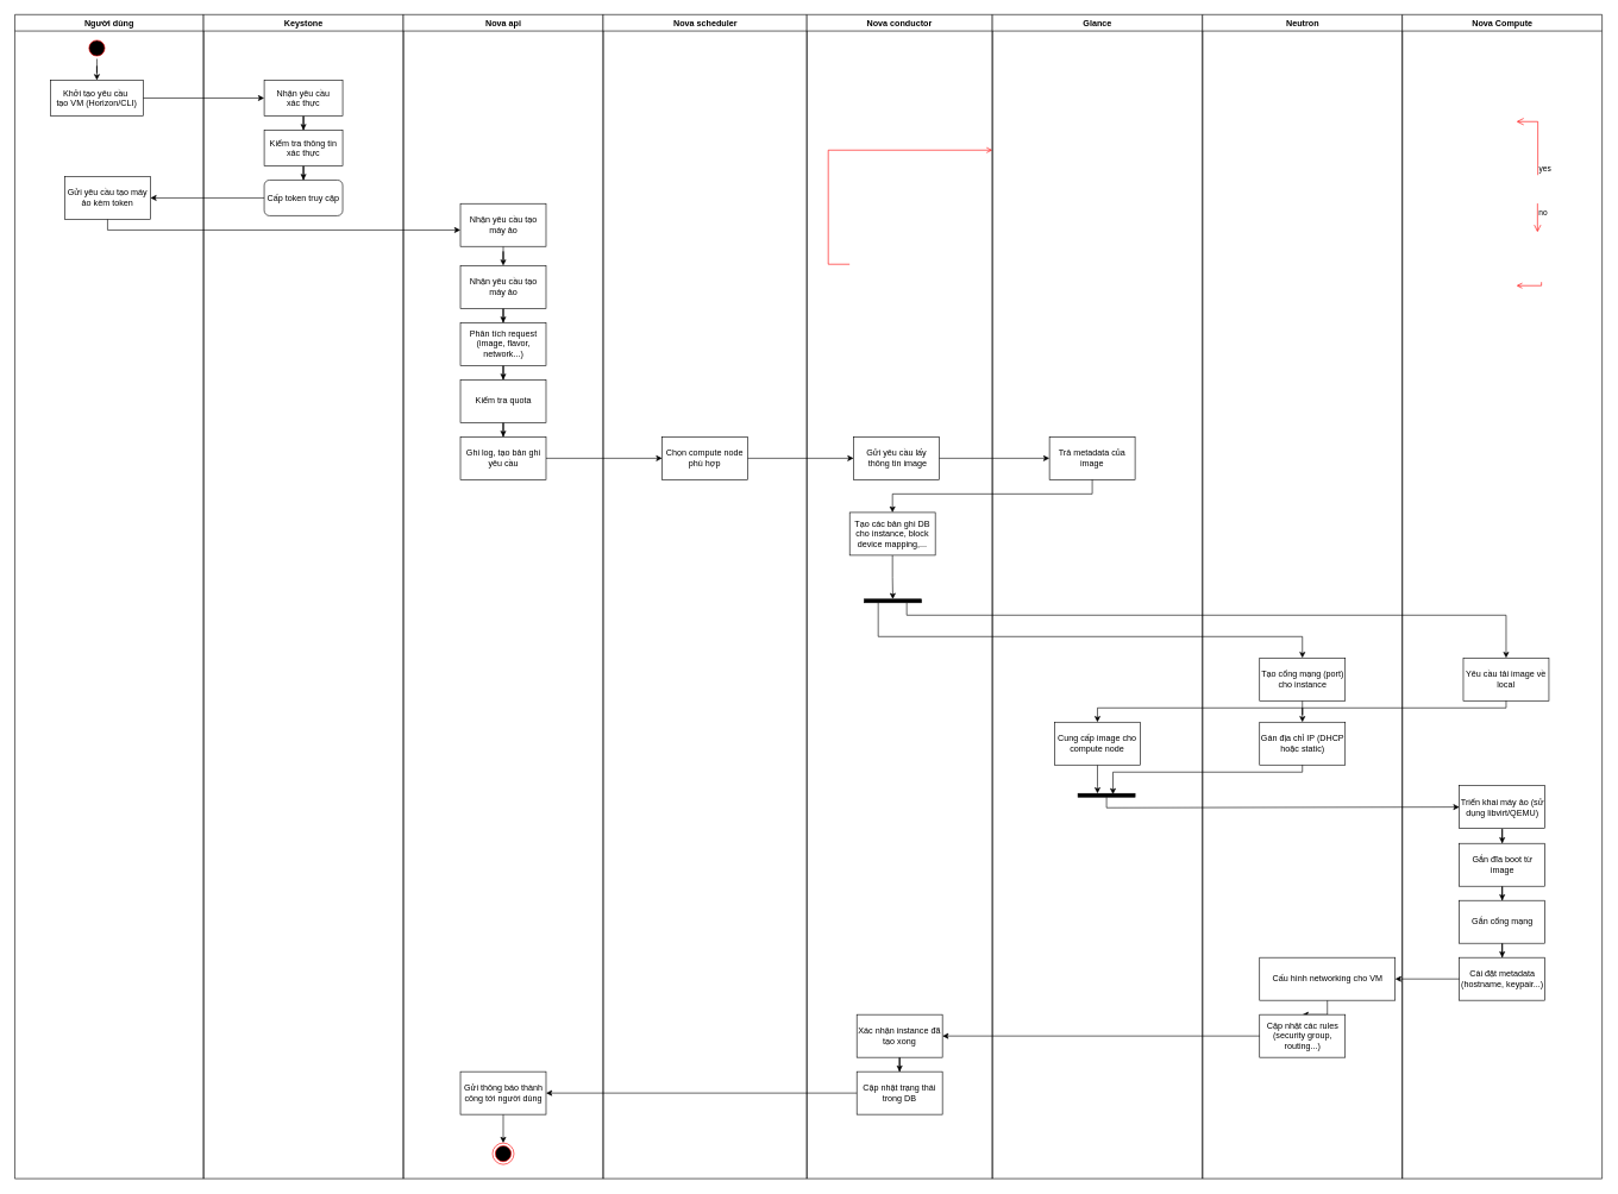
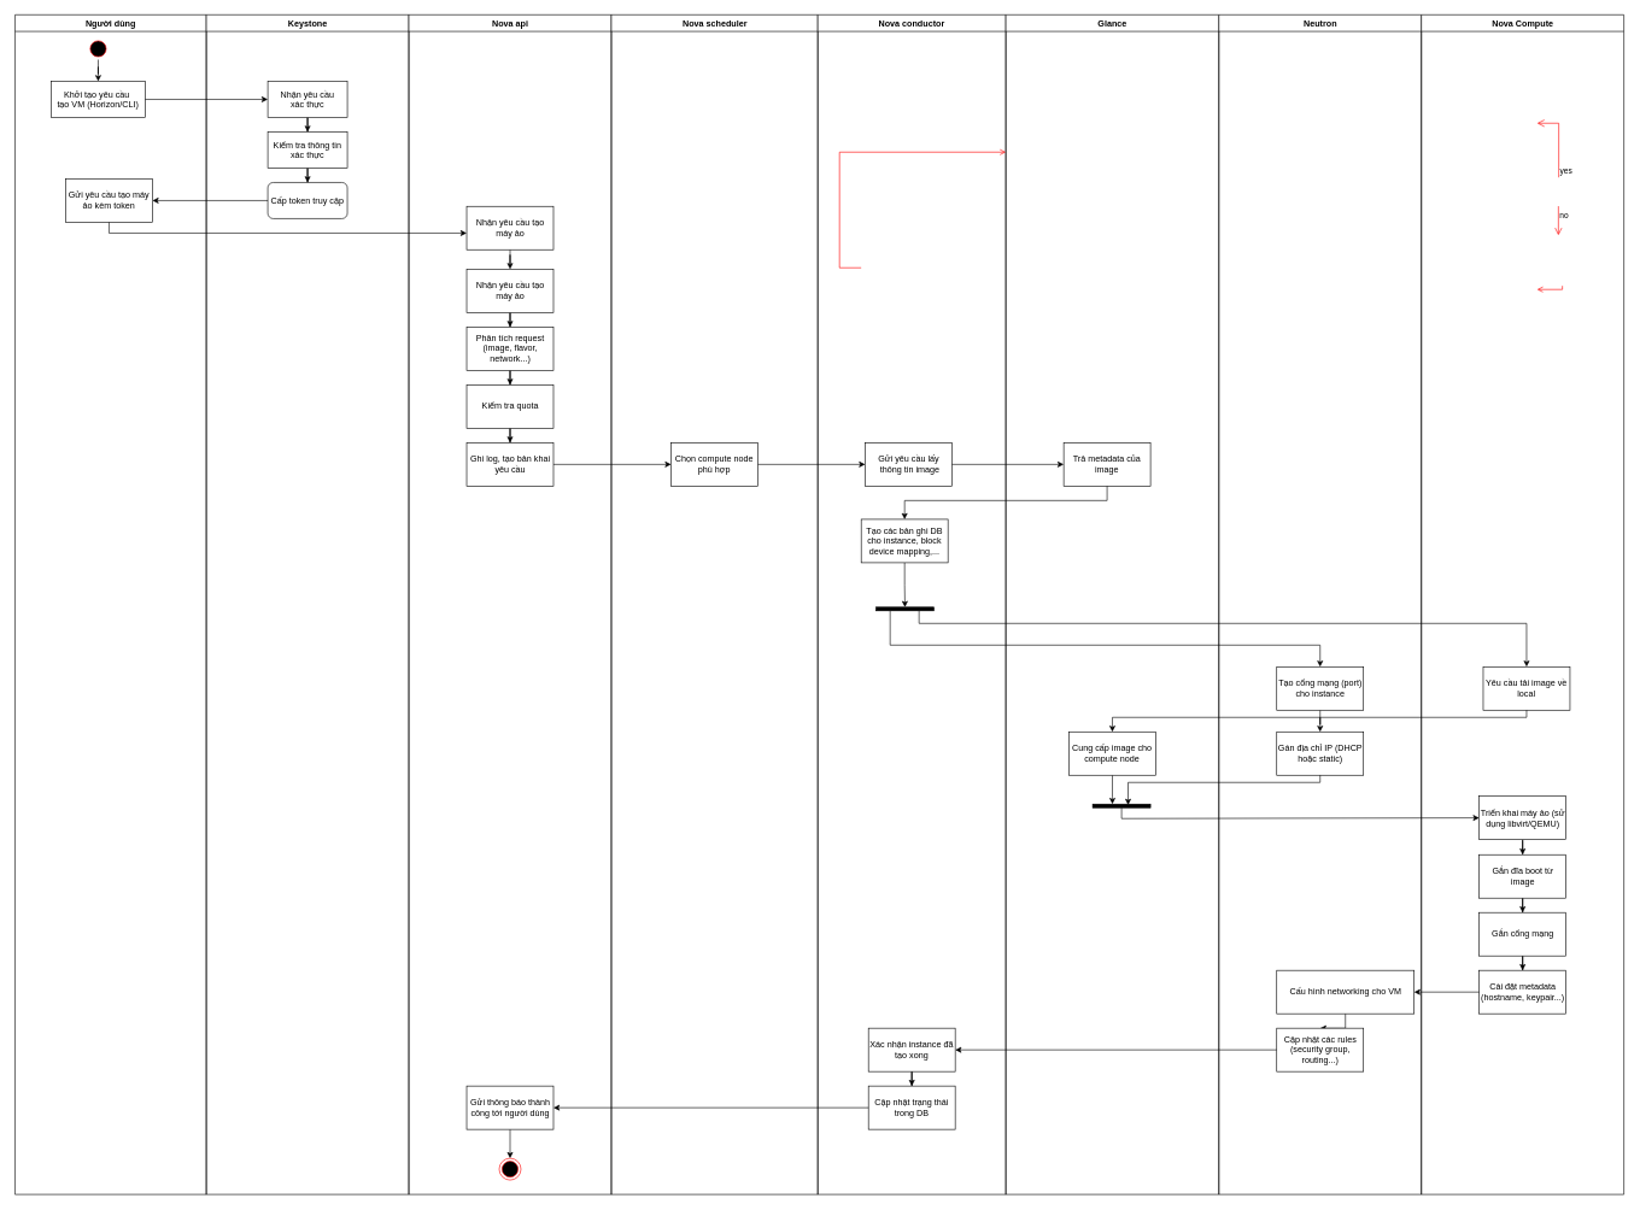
  <mxCell id="0" />
  <mxCell id="1" parent="0" />
  <mxCell id="2" value="Người dùng" style="swimlane;whiteSpace=wrap" parent="1" vertex="1"><mxGeometry x="20" y="20" width="264.5" height="1632" as="geometry" /></mxCell>
  <mxCell id="3" style="edgeStyle=orthogonalEdgeStyle;rounded=0;orthogonalLoop=1;jettySize=auto;html=1;" edge="1" parent="2" source="4" target="5"><mxGeometry relative="1" as="geometry" /></mxCell>
  <mxCell id="4" value="" style="ellipse;shape=startState;fillColor=#000000;strokeColor=#ff0000;" parent="2" vertex="1"><mxGeometry x="100" y="32" width="30" height="30" as="geometry" /></mxCell>
  <mxCell id="5" value="Khởi tạo yêu cầu &#10;tạo VM (Horizon/CLI)" style="direction=west;" parent="2" vertex="1"><mxGeometry x="50" y="92" width="130" height="50" as="geometry" /></mxCell>
  <mxCell id="6" value="Gửi yêu cầu tạo máy ảo kèm token" style="whiteSpace=wrap;html=1;" vertex="1" parent="2"><mxGeometry x="70" y="227" width="120" height="60" as="geometry" /></mxCell>
  <mxCell id="7" value="Keystone" style="swimlane;whiteSpace=wrap" parent="1" vertex="1"><mxGeometry x="284.5" y="20" width="280" height="1632" as="geometry" /></mxCell>
  <mxCell id="8" style="edgeStyle=orthogonalEdgeStyle;rounded=0;orthogonalLoop=1;jettySize=auto;html=1;" edge="1" parent="7" source="9" target="11"><mxGeometry relative="1" as="geometry" /></mxCell>
  <mxCell id="9" value="Nhận yêu cầu&#10;xác thực" style="" parent="7" vertex="1"><mxGeometry x="85" y="92" width="110" height="50" as="geometry" /></mxCell>
  <mxCell id="10" style="edgeStyle=orthogonalEdgeStyle;rounded=0;orthogonalLoop=1;jettySize=auto;html=1;entryX=0.5;entryY=0;entryDx=0;entryDy=0;" edge="1" parent="7" source="11" target="12"><mxGeometry relative="1" as="geometry" /></mxCell>
  <mxCell id="11" value="Kiểm tra thông tin&#10;xác thực" style="" vertex="1" parent="7"><mxGeometry x="85" y="162" width="110" height="50" as="geometry" /></mxCell>
  <mxCell id="12" value="Cấp token truy cập" style="rounded=1;" vertex="1" parent="7"><mxGeometry x="85" y="232" width="110" height="50" as="geometry" /></mxCell>
  <mxCell id="13" value="Nova api" style="swimlane;whiteSpace=wrap;startSize=23;" parent="1" vertex="1"><mxGeometry x="564.5" y="20" width="280" height="1632" as="geometry" /></mxCell>
  <mxCell id="14" value="" style="edgeStyle=orthogonalEdgeStyle;rounded=0;orthogonalLoop=1;jettySize=auto;html=1;" edge="1" parent="13" source="15" target="17"><mxGeometry relative="1" as="geometry" /></mxCell>
  <mxCell id="15" value="Nhận yêu cầu tạo máy ảo" style="whiteSpace=wrap;html=1;" vertex="1" parent="13"><mxGeometry x="80" y="265" width="120" height="60" as="geometry" /></mxCell>
  <mxCell id="16" value="" style="edgeStyle=orthogonalEdgeStyle;rounded=0;orthogonalLoop=1;jettySize=auto;html=1;" edge="1" parent="13" source="17" target="19"><mxGeometry relative="1" as="geometry" /></mxCell>
  <mxCell id="17" value="Nhận yêu cầu tạo máy ảo" style="whiteSpace=wrap;html=1;" vertex="1" parent="13"><mxGeometry x="80" y="352" width="120" height="60" as="geometry" /></mxCell>
  <mxCell id="18" value="" style="edgeStyle=orthogonalEdgeStyle;rounded=0;orthogonalLoop=1;jettySize=auto;html=1;" edge="1" parent="13" source="19" target="21"><mxGeometry relative="1" as="geometry" /></mxCell>
  <mxCell id="19" value="Phân tích request (image, flavor, network...)" style="whiteSpace=wrap;html=1;" vertex="1" parent="13"><mxGeometry x="80" y="432" width="120" height="60" as="geometry" /></mxCell>
  <mxCell id="20" value="" style="edgeStyle=orthogonalEdgeStyle;rounded=0;orthogonalLoop=1;jettySize=auto;html=1;" edge="1" parent="13" source="21" target="22"><mxGeometry relative="1" as="geometry" /></mxCell>
  <mxCell id="21" value="Kiểm tra quota" style="whiteSpace=wrap;html=1;" vertex="1" parent="13"><mxGeometry x="80" y="512" width="120" height="60" as="geometry" /></mxCell>
- <mxCell id="22" value="Ghi log, tạo bản ghi yêu cầu" style="whiteSpace=wrap;html=1;" vertex="1" parent="13"><mxGeometry x="80" y="592" width="120" height="60" as="geometry" /></mxCell>
+ <mxCell id="22" value="Ghi log, tạo bản khai yêu cầu" style="whiteSpace=wrap;html=1;" vertex="1" parent="13"><mxGeometry x="80" y="592" width="120" height="60" as="geometry" /></mxCell>
  <mxCell id="23" value="" style="edgeStyle=orthogonalEdgeStyle;rounded=0;orthogonalLoop=1;jettySize=auto;html=1;" edge="1" parent="13" source="24" target="25"><mxGeometry relative="1" as="geometry" /></mxCell>
  <mxCell id="24" value="Gửi thông báo thành công tới người dùng" style="whiteSpace=wrap;html=1;rounded=0;" vertex="1" parent="13"><mxGeometry x="80" y="1482" width="120" height="60" as="geometry" /></mxCell>
  <mxCell id="25" value="" style="ellipse;html=1;shape=endState;fillColor=#000000;strokeColor=#ff0000;" vertex="1" parent="13"><mxGeometry x="125" y="1582" width="30" height="30" as="geometry" /></mxCell>
  <mxCell id="26" value="Nova scheduler" style="swimlane;whiteSpace=wrap;startSize=23;" vertex="1" parent="1"><mxGeometry x="844.5" y="20" width="285.5" height="1632" as="geometry" /></mxCell>
  <mxCell id="27" value="" style="endArrow=open;strokeColor=#FF0000;endFill=1;rounded=0" edge="1" parent="26"><mxGeometry relative="1" as="geometry"><mxPoint x="75" y="220" as="targetPoint" /></mxGeometry></mxCell>
  <mxCell id="28" value="" style="endArrow=open;strokeColor=#FF0000;endFill=1;rounded=0" edge="1" parent="26"><mxGeometry relative="1" as="geometry"><mxPoint x="75" y="270" as="sourcePoint" /></mxGeometry></mxCell>
  <mxCell id="29" value="" style="endArrow=none;strokeColor=#FF0000;endFill=0;rounded=0;dashed=1" edge="1" parent="26"><mxGeometry relative="1" as="geometry"><mxPoint x="87.121" y="375" as="sourcePoint" /></mxGeometry></mxCell>
  <mxCell id="30" value="Chọn compute node phù hợp" style="whiteSpace=wrap;html=1;" vertex="1" parent="26"><mxGeometry x="82.75" y="592" width="120" height="60" as="geometry" /></mxCell>
  <mxCell id="31" value="Nova conductor" style="swimlane;whiteSpace=wrap" vertex="1" parent="1"><mxGeometry x="1130" y="20" width="260" height="1632" as="geometry" /></mxCell>
  <mxCell id="32" value="" style="endArrow=open;strokeColor=#FF0000;endFill=1;rounded=0" edge="1" parent="31"><mxGeometry relative="1" as="geometry"><mxPoint x="115" y="220" as="targetPoint" /></mxGeometry></mxCell>
  <mxCell id="33" value="" style="endArrow=open;strokeColor=#FF0000;endFill=1;rounded=0" edge="1" parent="31"><mxGeometry relative="1" as="geometry"><mxPoint x="115" y="325" as="targetPoint" /></mxGeometry></mxCell>
  <mxCell id="34" value="" style="edgeStyle=elbowEdgeStyle;elbow=horizontal;strokeColor=#FF0000;endArrow=open;endFill=1;rounded=0" edge="1" parent="31"><mxGeometry width="100" height="100" relative="1" as="geometry"><mxPoint x="60" y="350" as="sourcePoint" /><mxPoint x="260" y="190" as="targetPoint" /><Array as="points"><mxPoint x="30" y="250" /></Array></mxGeometry></mxCell>
  <mxCell id="35" value="Gửi yêu cầu lấy&lt;div&gt;&amp;nbsp;thông tin image&lt;/div&gt;" style="whiteSpace=wrap;html=1;" vertex="1" parent="31"><mxGeometry x="65.5" y="592" width="120" height="60" as="geometry" /></mxCell>
  <mxCell id="36" value="" style="edgeStyle=orthogonalEdgeStyle;rounded=0;orthogonalLoop=1;jettySize=auto;html=1;" edge="1" parent="31" source="37" target="38"><mxGeometry relative="1" as="geometry" /></mxCell>
  <mxCell id="37" value="Tạo các bản ghi DB cho instance, block device mapping,..." style="whiteSpace=wrap;html=1;" vertex="1" parent="31"><mxGeometry x="60" y="698" width="120" height="60" as="geometry" /></mxCell>
  <mxCell id="38" value="" style="html=1;points=[];perimeter=orthogonalPerimeter;fillColor=strokeColor;direction=south;" vertex="1" parent="31"><mxGeometry x="80.5" y="819.5" width="80" height="5" as="geometry" /></mxCell>
  <mxCell id="39" value="" style="edgeStyle=orthogonalEdgeStyle;rounded=0;orthogonalLoop=1;jettySize=auto;html=1;" edge="1" parent="31" source="40" target="41"><mxGeometry relative="1" as="geometry" /></mxCell>
  <mxCell id="40" value="Xác nhận instance đã tạo xong" style="whiteSpace=wrap;html=1;rounded=0;" vertex="1" parent="31"><mxGeometry x="70" y="1402" width="120" height="60" as="geometry" /></mxCell>
  <mxCell id="41" value="Cập nhật trạng thái trong DB" style="whiteSpace=wrap;html=1;rounded=0;" vertex="1" parent="31"><mxGeometry x="70" y="1482" width="120" height="60" as="geometry" /></mxCell>
  <mxCell id="42" value="Glance" style="swimlane;whiteSpace=wrap" vertex="1" parent="1"><mxGeometry x="1390" y="20" width="294.5" height="1632" as="geometry" /></mxCell>
  <mxCell id="43" value="" style="endArrow=open;strokeColor=#FF0000;endFill=1;rounded=0" edge="1" parent="42"><mxGeometry relative="1" as="geometry"><mxPoint x="75" y="160" as="sourcePoint" /></mxGeometry></mxCell>
  <mxCell id="44" value="no" style="edgeStyle=elbowEdgeStyle;elbow=horizontal;align=left;verticalAlign=top;endArrow=open;endSize=8;strokeColor=#FF0000;endFill=1;rounded=0" edge="1" parent="42"><mxGeometry x="-1" relative="1" as="geometry"><mxPoint x="189.5" y="325" as="targetPoint" /></mxGeometry></mxCell>
  <mxCell id="45" value="" style="endArrow=open;strokeColor=#FF0000;endFill=1;rounded=0" edge="1" parent="42"><mxGeometry relative="1" as="geometry"><mxPoint x="130" y="245" as="sourcePoint" /></mxGeometry></mxCell>
  <mxCell id="46" value="Trả metadata của image" style="whiteSpace=wrap;html=1;" vertex="1" parent="42"><mxGeometry x="80" y="592" width="120" height="60" as="geometry" /></mxCell>
  <mxCell id="47" value="" style="edgeStyle=orthogonalEdgeStyle;rounded=0;orthogonalLoop=1;jettySize=auto;html=1;entryX=0.5;entryY=0;entryDx=0;entryDy=0;" edge="1" parent="42" target="54"><mxGeometry relative="1" as="geometry"><mxPoint x="-160" y="824.5" as="sourcePoint" /><mxPoint x="20" y="872" as="targetPoint" /><Array as="points"><mxPoint x="-160" y="872" /><mxPoint x="435" y="872" /></Array></mxGeometry></mxCell>
  <mxCell id="48" value="" style="edgeStyle=orthogonalEdgeStyle;rounded=0;orthogonalLoop=1;jettySize=auto;html=1;" edge="1" parent="42" source="49" target="50"><mxGeometry relative="1" as="geometry"><Array as="points"><mxPoint x="147" y="1082" /><mxPoint x="147" y="1082" /></Array></mxGeometry></mxCell>
  <mxCell id="49" value="Cung cấp image cho compute node" style="rounded=0;whiteSpace=wrap;html=1;" vertex="1" parent="42"><mxGeometry x="87.25" y="992" width="120" height="60" as="geometry" /></mxCell>
  <mxCell id="50" value="" style="html=1;points=[];perimeter=orthogonalPerimeter;fillColor=strokeColor;direction=south;" vertex="1" parent="42"><mxGeometry x="120" y="1092" width="80" height="5" as="geometry" /></mxCell>
  <mxCell id="51" value="Neutron" style="swimlane;whiteSpace=wrap" vertex="1" parent="1"><mxGeometry x="1684.5" y="20" width="280" height="1632" as="geometry" /></mxCell>
  <mxCell id="52" value="" style="endArrow=open;strokeColor=#FF0000;endFill=1;rounded=0" edge="1" parent="51"><mxGeometry relative="1" as="geometry"><mxPoint x="145" y="455.0" as="sourcePoint" /></mxGeometry></mxCell>
  <mxCell id="53" value="" style="edgeStyle=orthogonalEdgeStyle;rounded=0;orthogonalLoop=1;jettySize=auto;html=1;" edge="1" parent="51" source="54" target="55"><mxGeometry relative="1" as="geometry" /></mxCell>
  <mxCell id="54" value="Tạo cổng mạng (port) cho instance" style="rounded=0;whiteSpace=wrap;html=1;" vertex="1" parent="51"><mxGeometry x="80" y="902" width="120" height="60" as="geometry" /></mxCell>
  <mxCell id="55" value="Gán địa chỉ IP (DHCP hoặc static)" style="whiteSpace=wrap;html=1;rounded=0;" vertex="1" parent="51"><mxGeometry x="80" y="992" width="120" height="60" as="geometry" /></mxCell>
  <mxCell id="56" value="" style="edgeStyle=orthogonalEdgeStyle;rounded=0;orthogonalLoop=1;jettySize=auto;html=1;" edge="1" parent="51" source="57" target="58"><mxGeometry relative="1" as="geometry" /></mxCell>
  <mxCell id="57" value="Cấu hình networking cho VM" style="whiteSpace=wrap;html=1;rounded=0;" vertex="1" parent="51"><mxGeometry x="80" y="1322" width="190" height="60" as="geometry" /></mxCell>
  <mxCell id="58" value="Cập nhật các rules (security group, routing...)" style="whiteSpace=wrap;html=1;rounded=0;" vertex="1" parent="51"><mxGeometry x="80" y="1402" width="120" height="60" as="geometry" /></mxCell>
  <mxCell id="59" value="Nova Compute" style="swimlane;whiteSpace=wrap" vertex="1" parent="1"><mxGeometry x="1964.5" y="20" width="280" height="1632" as="geometry" /></mxCell>
  <mxCell id="60" value="" style="edgeStyle=elbowEdgeStyle;elbow=horizontal;verticalAlign=bottom;endArrow=open;endSize=8;strokeColor=#FF0000;endFill=1;rounded=0" edge="1" parent="59"><mxGeometry x="40" y="20" as="geometry"><mxPoint x="74.5" y="110" as="targetPoint" /></mxGeometry></mxCell>
  <mxCell id="61" value="" style="endArrow=open;strokeColor=#FF0000;endFill=1;rounded=0" edge="1" parent="59"><mxGeometry relative="1" as="geometry"><mxPoint x="75" y="160" as="sourcePoint" /></mxGeometry></mxCell>
  <mxCell id="62" value="" style="endArrow=open;strokeColor=#FF0000;endFill=1;rounded=0" edge="1" parent="59"><mxGeometry relative="1" as="geometry"><mxPoint x="75" y="270" as="sourcePoint" /></mxGeometry></mxCell>
  <mxCell id="63" value="yes" style="edgeStyle=elbowEdgeStyle;elbow=horizontal;align=left;verticalAlign=bottom;endArrow=open;endSize=8;strokeColor=#FF0000;exitX=0.5;exitY=0;endFill=1;rounded=0;entryX=0.75;entryY=0.5;entryPerimeter=0" edge="1" parent="59"><mxGeometry x="-1" relative="1" as="geometry"><mxPoint x="160" y="150" as="targetPoint" /><Array as="points"><mxPoint x="190" y="180" /></Array><mxPoint x="190" y="225" as="sourcePoint" /></mxGeometry></mxCell>
  <mxCell id="64" value="no" style="edgeStyle=elbowEdgeStyle;elbow=horizontal;align=left;verticalAlign=top;endArrow=open;endSize=8;strokeColor=#FF0000;endFill=1;rounded=0" edge="1" parent="59"><mxGeometry x="-1" relative="1" as="geometry"><mxPoint x="190" y="305" as="targetPoint" /><mxPoint x="189.5" y="264.75" as="sourcePoint" /></mxGeometry></mxCell>
  <mxCell id="65" value="" style="endArrow=open;strokeColor=#FF0000;endFill=1;rounded=0" edge="1" parent="59"><mxGeometry relative="1" as="geometry"><mxPoint x="130" y="245" as="sourcePoint" /></mxGeometry></mxCell>
  <mxCell id="66" value="" style="edgeStyle=elbowEdgeStyle;elbow=horizontal;verticalAlign=bottom;endArrow=open;endSize=8;strokeColor=#FF0000;endFill=1;rounded=0" edge="1" parent="59"><mxGeometry x="130" y="90" as="geometry"><mxPoint x="130" y="135.25" as="targetPoint" /></mxGeometry></mxCell>
  <mxCell id="67" value="" style="endArrow=none;strokeColor=#FF0000;endFill=0;rounded=0;dashed=1" edge="1" parent="59"><mxGeometry relative="1" as="geometry"><mxPoint x="87.121" y="375" as="sourcePoint" /></mxGeometry></mxCell>
  <mxCell id="68" value="" style="edgeStyle=elbowEdgeStyle;elbow=horizontal;entryX=0;entryY=0.5;strokeColor=#FF0000;endArrow=open;endFill=1;rounded=0" edge="1" parent="59"><mxGeometry width="100" height="100" relative="1" as="geometry"><mxPoint x="195" y="375" as="sourcePoint" /><mxPoint x="160" y="380" as="targetPoint" /><Array as="points"><mxPoint x="195" y="400" /></Array></mxGeometry></mxCell>
  <mxCell id="69" value="Yêu cầu tải image về local" style="rounded=0;whiteSpace=wrap;html=1;" vertex="1" parent="59"><mxGeometry x="85.5" y="902" width="120" height="60" as="geometry" /></mxCell>
  <mxCell id="70" value="" style="edgeStyle=orthogonalEdgeStyle;rounded=0;orthogonalLoop=1;jettySize=auto;html=1;" edge="1" parent="59" source="71" target="73"><mxGeometry relative="1" as="geometry" /></mxCell>
  <mxCell id="71" value="Triển khai máy ảo (sử dụng libvirt/QEMU)" style="rounded=0;whiteSpace=wrap;html=1;" vertex="1" parent="59"><mxGeometry x="80" y="1081" width="120" height="60" as="geometry" /></mxCell>
  <mxCell id="72" value="" style="edgeStyle=orthogonalEdgeStyle;rounded=0;orthogonalLoop=1;jettySize=auto;html=1;" edge="1" parent="59" source="73" target="75"><mxGeometry relative="1" as="geometry" /></mxCell>
  <mxCell id="73" value="Gắn đĩa boot từ image" style="whiteSpace=wrap;html=1;rounded=0;" vertex="1" parent="59"><mxGeometry x="80" y="1162" width="120" height="60" as="geometry" /></mxCell>
  <mxCell id="74" value="" style="edgeStyle=orthogonalEdgeStyle;rounded=0;orthogonalLoop=1;jettySize=auto;html=1;" edge="1" parent="59" source="75" target="76"><mxGeometry relative="1" as="geometry" /></mxCell>
  <mxCell id="75" value="Gắn cổng mạng" style="whiteSpace=wrap;html=1;rounded=0;" vertex="1" parent="59"><mxGeometry x="80" y="1242" width="120" height="60" as="geometry" /></mxCell>
  <mxCell id="76" value="Cài đặt metadata (hostname, keypair...)" style="whiteSpace=wrap;html=1;rounded=0;" vertex="1" parent="59"><mxGeometry x="80" y="1322" width="120" height="60" as="geometry" /></mxCell>
  <mxCell id="77" style="edgeStyle=orthogonalEdgeStyle;rounded=0;orthogonalLoop=1;jettySize=auto;html=1;entryX=0;entryY=0.5;entryDx=0;entryDy=0;" edge="1" parent="1" source="5" target="9"><mxGeometry relative="1" as="geometry" /></mxCell>
  <mxCell id="78" value="" style="edgeStyle=orthogonalEdgeStyle;rounded=0;orthogonalLoop=1;jettySize=auto;html=1;" edge="1" parent="1" source="12" target="6"><mxGeometry relative="1" as="geometry" /></mxCell>
  <mxCell id="79" value="" style="edgeStyle=orthogonalEdgeStyle;rounded=0;orthogonalLoop=1;jettySize=auto;html=1;" edge="1" parent="1" source="6" target="15"><mxGeometry relative="1" as="geometry"><Array as="points"><mxPoint x="150" y="322" /></Array></mxGeometry></mxCell>
  <mxCell id="80" value="" style="edgeStyle=orthogonalEdgeStyle;rounded=0;orthogonalLoop=1;jettySize=auto;html=1;" edge="1" parent="1" source="22" target="30"><mxGeometry relative="1" as="geometry" /></mxCell>
  <mxCell id="81" value="" style="edgeStyle=orthogonalEdgeStyle;rounded=0;orthogonalLoop=1;jettySize=auto;html=1;" edge="1" parent="1"><mxGeometry relative="1" as="geometry"><mxPoint x="1039.5" y="395" as="sourcePoint" /></mxGeometry></mxCell>
  <mxCell id="82" value="" style="edgeStyle=orthogonalEdgeStyle;rounded=0;orthogonalLoop=1;jettySize=auto;html=1;" edge="1" parent="1" source="30" target="35"><mxGeometry relative="1" as="geometry" /></mxCell>
  <mxCell id="83" value="" style="edgeStyle=orthogonalEdgeStyle;rounded=0;orthogonalLoop=1;jettySize=auto;html=1;" edge="1" parent="1" source="35" target="46"><mxGeometry relative="1" as="geometry" /></mxCell>
  <mxCell id="84" value="" style="edgeStyle=orthogonalEdgeStyle;rounded=0;orthogonalLoop=1;jettySize=auto;html=1;" edge="1" parent="1" source="46" target="37"><mxGeometry relative="1" as="geometry"><Array as="points"><mxPoint x="1530" y="692" /><mxPoint x="1250" y="692" /></Array></mxGeometry></mxCell>
  <mxCell id="85" style="edgeStyle=orthogonalEdgeStyle;rounded=0;orthogonalLoop=1;jettySize=auto;html=1;entryX=0.5;entryY=0;entryDx=0;entryDy=0;" edge="1" parent="1" source="38" target="69"><mxGeometry relative="1" as="geometry"><Array as="points"><mxPoint x="1270" y="862" /><mxPoint x="2110" y="862" /></Array></mxGeometry></mxCell>
  <mxCell id="86" style="edgeStyle=orthogonalEdgeStyle;rounded=0;orthogonalLoop=1;jettySize=auto;html=1;entryX=0.5;entryY=0;entryDx=0;entryDy=0;" edge="1" parent="1" source="69" target="49"><mxGeometry relative="1" as="geometry"><mxPoint x="1540" y="1062" as="targetPoint" /><Array as="points"><mxPoint x="2110" y="992" /><mxPoint x="1537" y="992" /></Array></mxGeometry></mxCell>
  <mxCell id="87" style="edgeStyle=orthogonalEdgeStyle;rounded=0;orthogonalLoop=1;jettySize=auto;html=1;entryX=0.24;entryY=0.387;entryDx=0;entryDy=0;entryPerimeter=0;" edge="1" parent="1" source="55" target="50"><mxGeometry relative="1" as="geometry"><Array as="points"><mxPoint x="1825" y="1082" /><mxPoint x="1559" y="1082" /></Array></mxGeometry></mxCell>
  <mxCell id="88" style="edgeStyle=orthogonalEdgeStyle;rounded=0;orthogonalLoop=1;jettySize=auto;html=1;entryX=0;entryY=0.5;entryDx=0;entryDy=0;" edge="1" parent="1" source="50" target="71"><mxGeometry relative="1" as="geometry"><Array as="points"><mxPoint x="1550" y="1132" /><mxPoint x="2045" y="1132" /></Array></mxGeometry></mxCell>
  <mxCell id="89" value="" style="edgeStyle=orthogonalEdgeStyle;rounded=0;orthogonalLoop=1;jettySize=auto;html=1;" edge="1" parent="1" source="76" target="57"><mxGeometry relative="1" as="geometry" /></mxCell>
  <mxCell id="90" value="" style="edgeStyle=orthogonalEdgeStyle;rounded=0;orthogonalLoop=1;jettySize=auto;html=1;" edge="1" parent="1" source="58" target="40"><mxGeometry relative="1" as="geometry" /></mxCell>
  <mxCell id="91" value="" style="edgeStyle=orthogonalEdgeStyle;rounded=0;orthogonalLoop=1;jettySize=auto;html=1;" edge="1" parent="1" source="41" target="24"><mxGeometry relative="1" as="geometry" /></mxCell>
